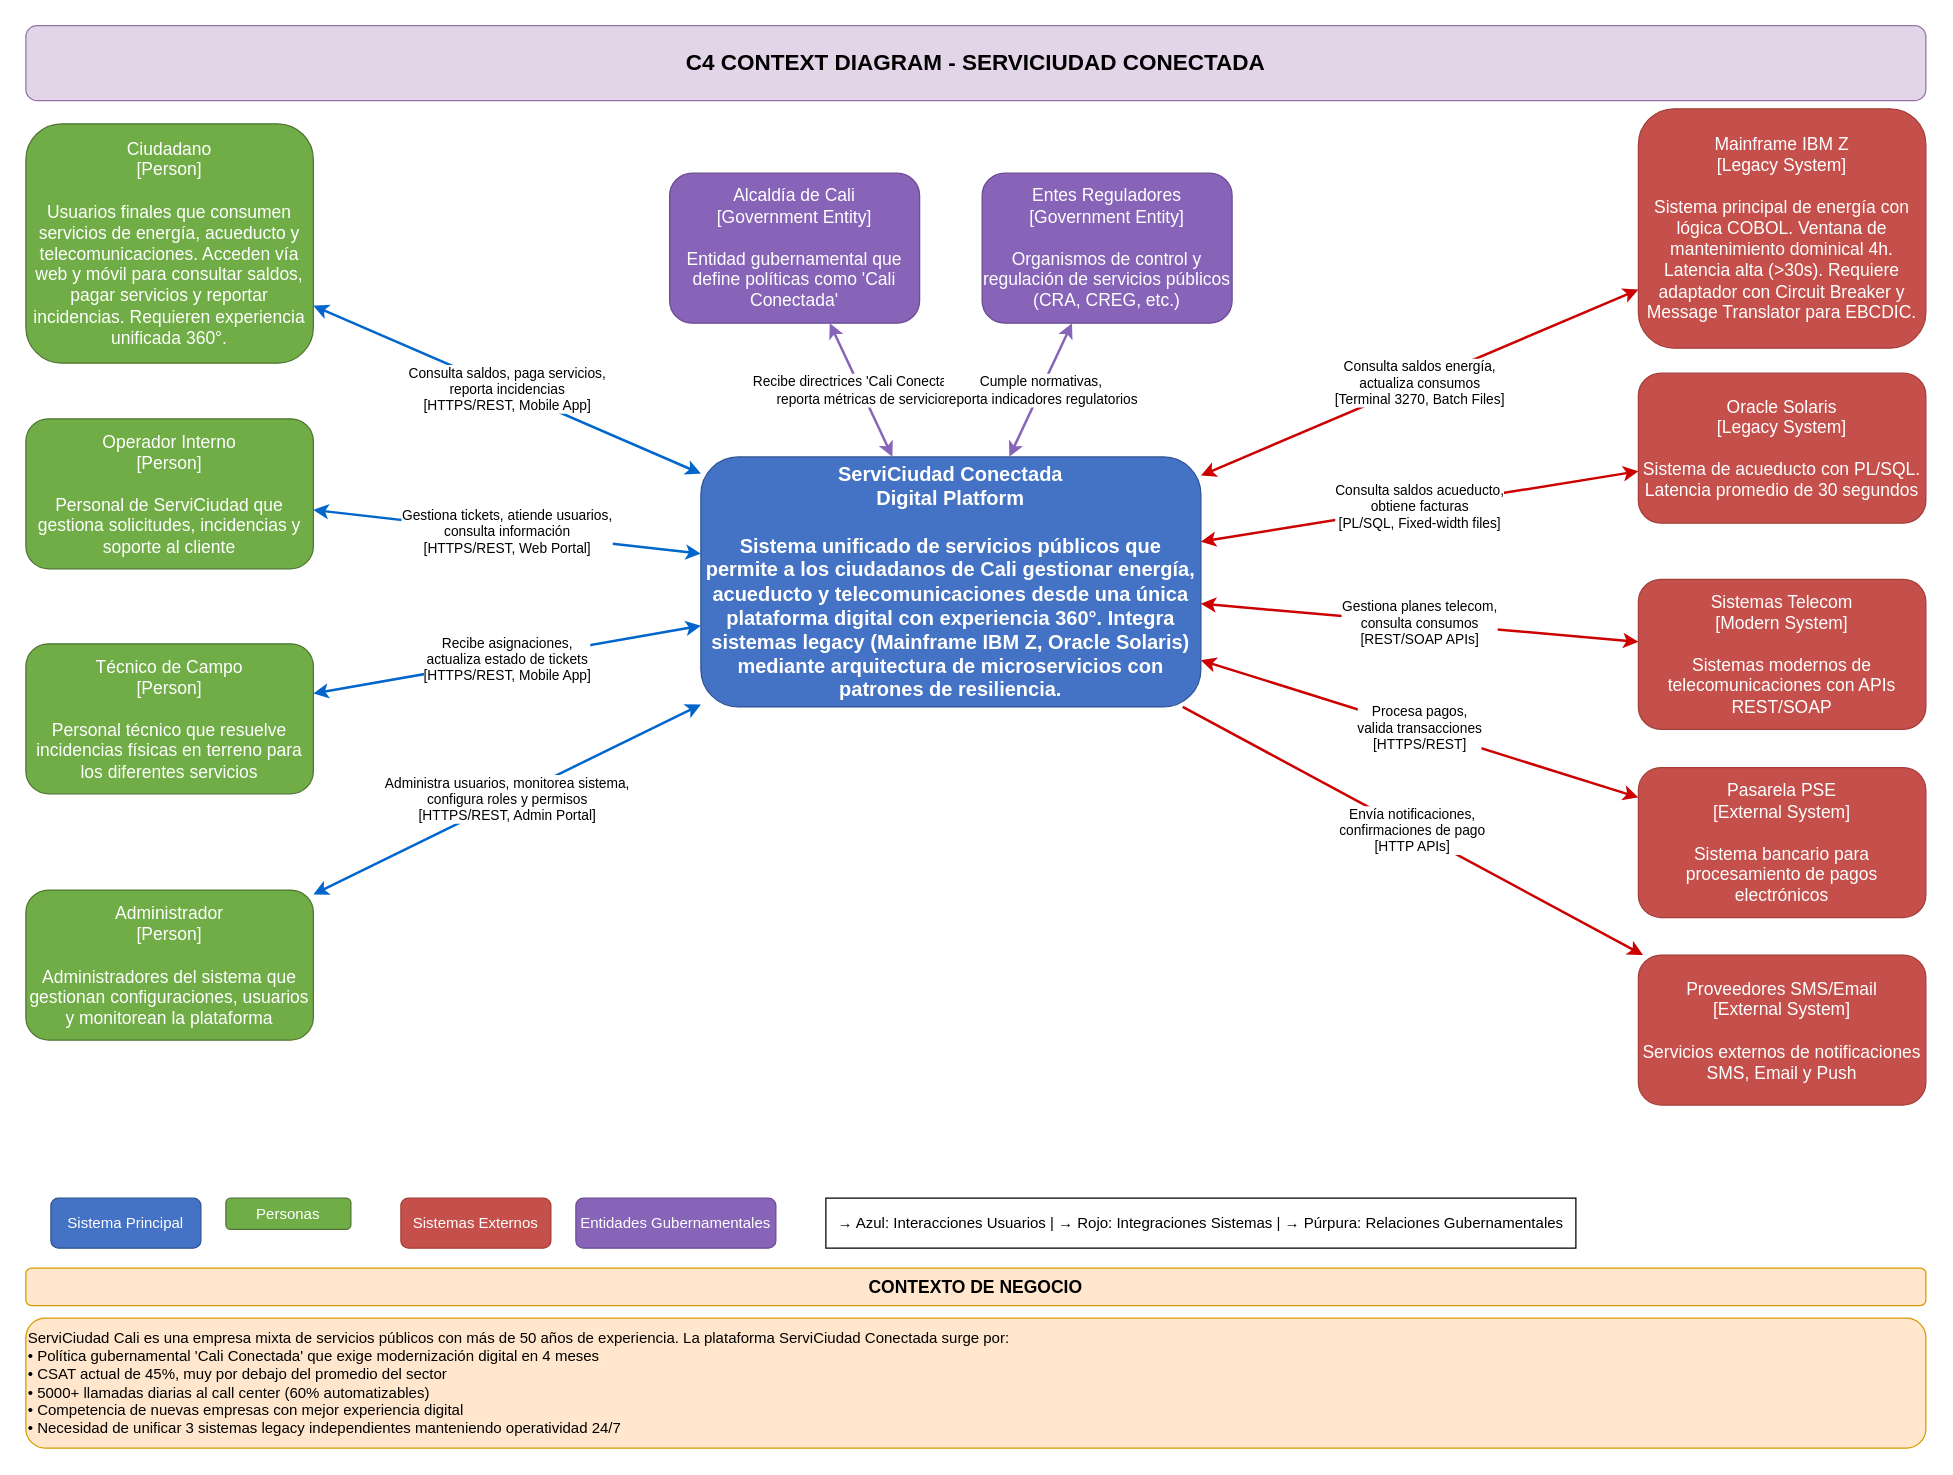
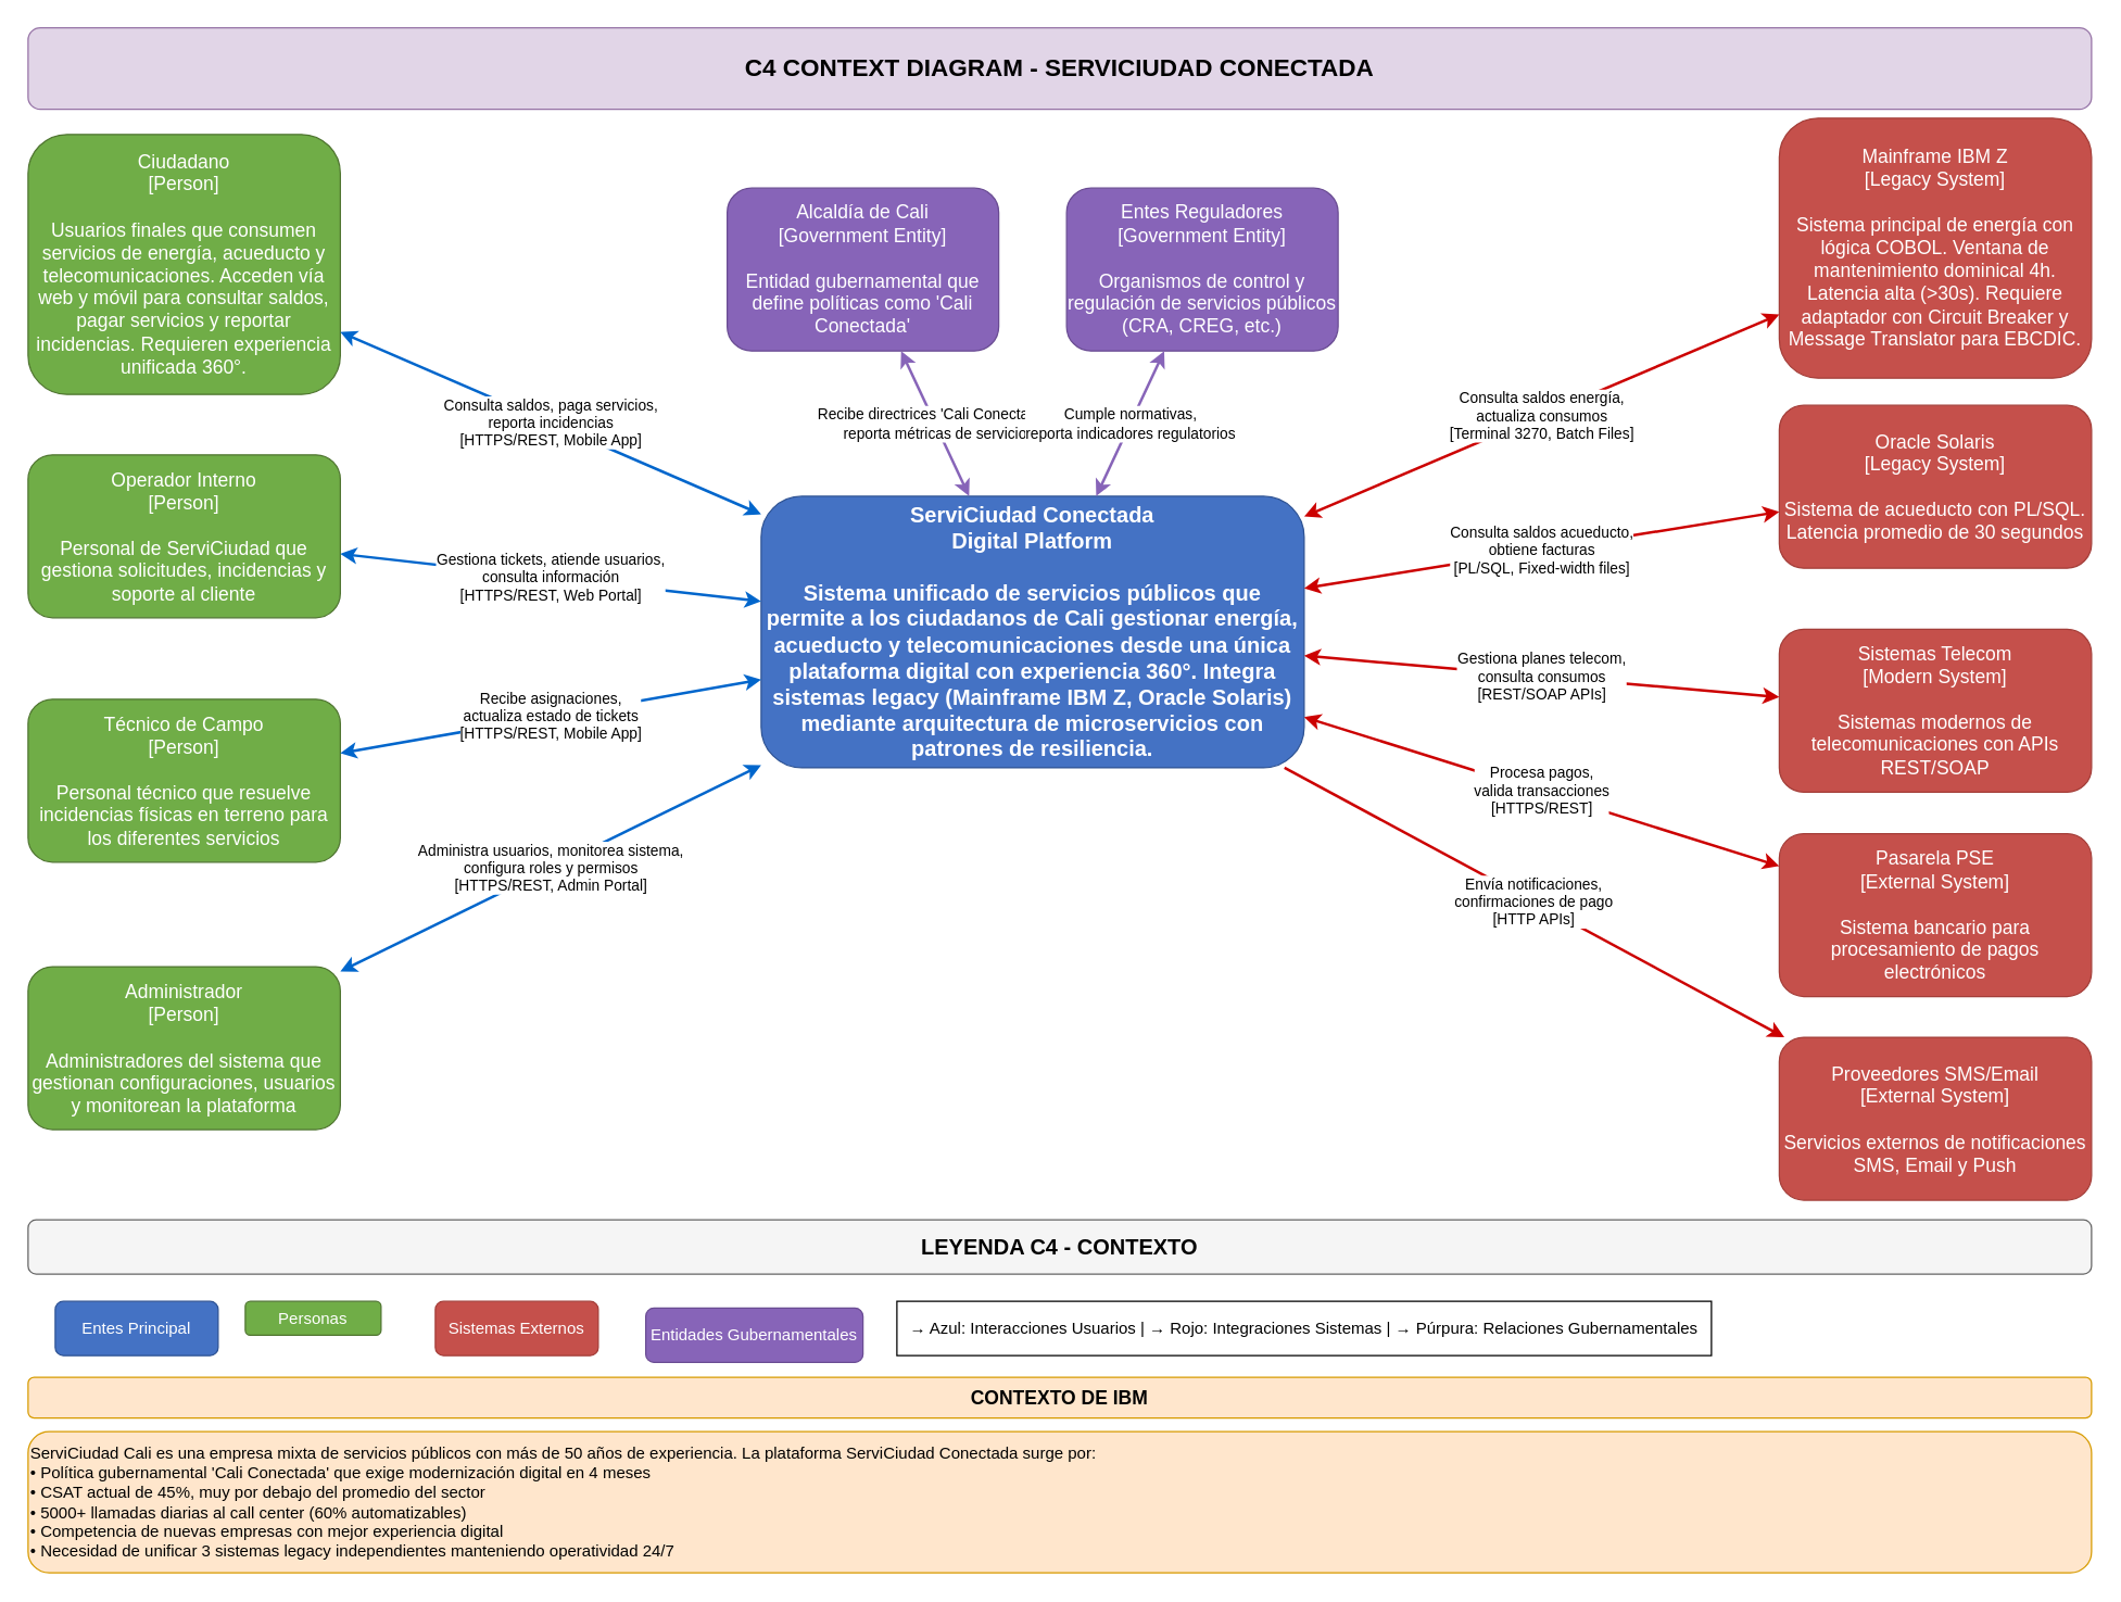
  <mxCell id="0" />
  <mxCell id="1" parent="0" />
  <mxCell id="2" value="C4 CONTEXT DIAGRAM - SERVICIUDAD CONECTADA" style="rounded=1;whiteSpace=wrap;html=1;fillColor=#e1d5e7;strokeColor=#9673a6;fontSize=18;fontStyle=1;" vertex="1" parent="1"><mxGeometry x="20" y="20" width="1520" height="60" as="geometry" /></mxCell>
  <mxCell id="3" value="ServiCiudad Conectada&#10;Digital Platform&#10;&#10;Sistema unificado de servicios públicos que permite a los ciudadanos de Cali gestionar energía, acueducto y telecomunicaciones desde una única plataforma digital con experiencia 360°. Integra sistemas legacy (Mainframe IBM Z, Oracle Solaris) mediante arquitectura de microservicios con patrones de resiliencia." style="rounded=1;whiteSpace=wrap;html=1;fillColor=#4472C4;strokeColor=#2E5394;fontColor=#FFFFFF;fontSize=16;fontStyle=1;align=center;" vertex="1" parent="1"><mxGeometry x="560" y="365" width="400" height="200" as="geometry" /></mxCell>
  <mxCell id="4" value="Ciudadano&#10;[Person]&#10;&#10;Usuarios finales que consumen servicios de energía, acueducto y telecomunicaciones. Acceden vía web y móvil para consultar saldos, pagar servicios y reportar incidencias. Requieren experiencia unificada 360°." style="rounded=1;whiteSpace=wrap;html=1;fillColor=#70AD47;strokeColor=#4F7530;fontColor=#FFFFFF;fontSize=14;" vertex="1" parent="1"><mxGeometry x="20" y="98.5" width="230" height="191.5" as="geometry" /></mxCell>
  <mxCell id="5" value="Operador Interno&#10;[Person]&#10;&#10;Personal de ServiCiudad que gestiona solicitudes, incidencias y soporte al cliente" style="rounded=1;whiteSpace=wrap;html=1;fillColor=#70AD47;strokeColor=#4F7530;fontColor=#FFFFFF;fontSize=14;" vertex="1" parent="1"><mxGeometry x="20" y="334.5" width="230" height="120" as="geometry" /></mxCell>
  <mxCell id="6" value="Técnico de Campo&#10;[Person]&#10;&#10;Personal técnico que resuelve incidencias físicas en terreno para los diferentes servicios" style="rounded=1;whiteSpace=wrap;html=1;fillColor=#70AD47;strokeColor=#4F7530;fontColor=#FFFFFF;fontSize=14;" vertex="1" parent="1"><mxGeometry x="20" y="514.5" width="230" height="120" as="geometry" /></mxCell>
  <mxCell id="7" value="Administrador&#10;[Person]&#10;&#10;Administradores del sistema que gestionan configuraciones, usuarios y monitorean la plataforma" style="rounded=1;whiteSpace=wrap;html=1;fillColor=#70AD47;strokeColor=#4F7530;fontColor=#FFFFFF;fontSize=14;" vertex="1" parent="1"><mxGeometry x="20" y="711.5" width="230" height="120" as="geometry" /></mxCell>
  <mxCell id="8" value="Mainframe IBM Z&#10;[Legacy System]&#10;&#10;Sistema principal de energía con lógica COBOL. Ventana de mantenimiento dominical 4h. Latencia alta (&gt;30s). Requiere adaptador con Circuit Breaker y Message Translator para EBCDIC." style="rounded=1;whiteSpace=wrap;html=1;fillColor=#C5504B;strokeColor=#A43E39;fontColor=#FFFFFF;fontSize=14;" vertex="1" parent="1"><mxGeometry x="1310" y="86.5" width="230" height="191.5" as="geometry" /></mxCell>
  <mxCell id="9" value="Oracle Solaris&#10;[Legacy System]&#10;&#10;Sistema de acueducto con PL/SQL. Latencia promedio de 30 segundos" style="rounded=1;whiteSpace=wrap;html=1;fillColor=#C5504B;strokeColor=#A43E39;fontColor=#FFFFFF;fontSize=14;" vertex="1" parent="1"><mxGeometry x="1310" y="298" width="230" height="120" as="geometry" /></mxCell>
  <mxCell id="10" value="Sistemas Telecom&#10;[Modern System]&#10;&#10;Sistemas modernos de telecomunicaciones con APIs REST/SOAP" style="rounded=1;whiteSpace=wrap;html=1;fillColor=#C5504B;strokeColor=#A43E39;fontColor=#FFFFFF;fontSize=14;" vertex="1" parent="1"><mxGeometry x="1310" y="463" width="230" height="120" as="geometry" /></mxCell>
  <mxCell id="11" value="Pasarela PSE&#10;[External System]&#10;&#10;Sistema bancario para procesamiento de pagos electrónicos" style="rounded=1;whiteSpace=wrap;html=1;fillColor=#C5504B;strokeColor=#A43E39;fontColor=#FFFFFF;fontSize=14;" vertex="1" parent="1"><mxGeometry x="1310" y="613.5" width="230" height="120" as="geometry" /></mxCell>
  <mxCell id="12" value="Proveedores SMS/Email&#10;[External System]&#10;&#10;Servicios externos de notificaciones SMS, Email y Push" style="rounded=1;whiteSpace=wrap;html=1;fillColor=#C5504B;strokeColor=#A43E39;fontColor=#FFFFFF;fontSize=14;" vertex="1" parent="1"><mxGeometry x="1310" y="763.5" width="230" height="120" as="geometry" /></mxCell>
  <mxCell id="13" value="Alcaldía de Cali&#10;[Government Entity]&#10;&#10;Entidad gubernamental que define políticas como 'Cali Conectada'" style="rounded=1;whiteSpace=wrap;html=1;fillColor=#8764B8;strokeColor=#6A4C93;fontColor=#FFFFFF;fontSize=14;" vertex="1" parent="1"><mxGeometry x="535" y="138" width="200" height="120" as="geometry" /></mxCell>
  <mxCell id="14" value="Entes Reguladores&#10;[Government Entity]&#10;&#10;Organismos de control y regulación de servicios públicos (CRA, CREG, etc.)" style="rounded=1;whiteSpace=wrap;html=1;fillColor=#8764B8;strokeColor=#6A4C93;fontColor=#FFFFFF;fontSize=14;" vertex="1" parent="1"><mxGeometry x="785" y="138" width="200" height="120" as="geometry" /></mxCell>
  <mxCell id="15" value="Consulta saldos, paga servicios,&#10;reporta incidencias&#10;[HTTPS/REST, Mobile App]" style="endArrow=classic;startArrow=classic;html=1;strokeColor=#0066CC;strokeWidth=2;labelBackgroundColor=#FFFFFF;" edge="1" parent="1" source="4" target="3"><mxGeometry width="50" height="50" relative="1" as="geometry"><mxPoint x="280" y="225" as="sourcePoint" /><mxPoint x="540" y="425" as="targetPoint" /></mxGeometry></mxCell>
  <mxCell id="16" value="Gestiona tickets, atiende usuarios,&#10;consulta información&#10;[HTTPS/REST, Web Portal]" style="endArrow=classic;startArrow=classic;html=1;strokeColor=#0066CC;strokeWidth=2;labelBackgroundColor=#FFFFFF;" edge="1" parent="1" source="5" target="3"><mxGeometry width="50" height="50" relative="1" as="geometry"><mxPoint x="280" y="425" as="sourcePoint" /><mxPoint x="540" y="465" as="targetPoint" /></mxGeometry></mxCell>
  <mxCell id="17" value="Recibe asignaciones,&#10;actualiza estado de tickets&#10;[HTTPS/REST, Mobile App]" style="endArrow=classic;startArrow=classic;html=1;strokeColor=#0066CC;strokeWidth=2;labelBackgroundColor=#FFFFFF;" edge="1" parent="1" source="6" target="3"><mxGeometry width="50" height="50" relative="1" as="geometry"><mxPoint x="280" y="625" as="sourcePoint" /><mxPoint x="540" y="515" as="targetPoint" /></mxGeometry></mxCell>
  <mxCell id="18" value="Administra usuarios, monitorea sistema,&#10;configura roles y permisos&#10;[HTTPS/REST, Admin Portal]" style="endArrow=classic;startArrow=classic;html=1;strokeColor=#0066CC;strokeWidth=2;labelBackgroundColor=#FFFFFF;" edge="1" parent="1" source="7" target="3"><mxGeometry width="50" height="50" relative="1" as="geometry"><mxPoint x="280" y="825" as="sourcePoint" /><mxPoint x="540" y="545" as="targetPoint" /></mxGeometry></mxCell>
  <mxCell id="19" value="Consulta saldos energía,&#10;actualiza consumos&#10;[Terminal 3270, Batch Files]" style="endArrow=classic;startArrow=classic;html=1;strokeColor=#CC0000;strokeWidth=2;labelBackgroundColor=#FFFFFF;" edge="1" parent="1" source="3" target="8"><mxGeometry width="50" height="50" relative="1" as="geometry"><mxPoint x="980" y="315" as="sourcePoint" /><mxPoint x="1240" y="175" as="targetPoint" /></mxGeometry></mxCell>
  <mxCell id="20" value="Consulta saldos acueducto,&#10;obtiene facturas&#10;[PL/SQL, Fixed-width files]" style="endArrow=classic;startArrow=classic;html=1;strokeColor=#CC0000;strokeWidth=2;labelBackgroundColor=#FFFFFF;" edge="1" parent="1" source="3" target="9"><mxGeometry width="50" height="50" relative="1" as="geometry"><mxPoint x="980" y="365" as="sourcePoint" /><mxPoint x="1240" y="325" as="targetPoint" /></mxGeometry></mxCell>
  <mxCell id="21" value="Gestiona planes telecom,&#10;consulta consumos&#10;[REST/SOAP APIs]" style="endArrow=classic;startArrow=classic;html=1;strokeColor=#CC0000;strokeWidth=2;labelBackgroundColor=#FFFFFF;" edge="1" parent="1" source="3" target="10"><mxGeometry width="50" height="50" relative="1" as="geometry"><mxPoint x="980" y="465" as="sourcePoint" /><mxPoint x="1240" y="475" as="targetPoint" /></mxGeometry></mxCell>
  <mxCell id="22" value="Procesa pagos,&#10;valida transacciones&#10;[HTTPS/REST]" style="endArrow=classic;startArrow=classic;html=1;strokeColor=#CC0000;strokeWidth=2;labelBackgroundColor=#FFFFFF;" edge="1" parent="1" source="3" target="11"><mxGeometry width="50" height="50" relative="1" as="geometry"><mxPoint x="980" y="515" as="sourcePoint" /><mxPoint x="1240" y="625" as="targetPoint" /></mxGeometry></mxCell>
  <mxCell id="23" value="Envía notificaciones,&#10;confirmaciones de pago&#10;[HTTP APIs]" style="endArrow=classic;html=1;strokeColor=#CC0000;strokeWidth=2;labelBackgroundColor=#FFFFFF;" edge="1" parent="1" source="3" target="12"><mxGeometry width="50" height="50" relative="1" as="geometry"><mxPoint x="980" y="545" as="sourcePoint" /><mxPoint x="1240" y="775" as="targetPoint" /></mxGeometry></mxCell>
  <mxCell id="24" value="Recibe directrices 'Cali Conectada',&#10;reporta métricas de servicio" style="endArrow=classic;startArrow=classic;html=1;strokeColor=#8764B8;strokeWidth=2;labelBackgroundColor=#FFFFFF;" edge="1" parent="1" source="3" target="13"><mxGeometry width="50" height="50" relative="1" as="geometry"><mxPoint x="660" y="345" as="sourcePoint" /><mxPoint x="660" y="205" as="targetPoint" /></mxGeometry></mxCell>
  <mxCell id="25" value="Cumple normativas,&#10;reporta indicadores regulatorios" style="endArrow=classic;startArrow=classic;html=1;strokeColor=#8764B8;strokeWidth=2;labelBackgroundColor=#FFFFFF;" edge="1" parent="1" source="3" target="14"><mxGeometry width="50" height="50" relative="1" as="geometry"><mxPoint x="810" y="345" as="sourcePoint" /><mxPoint x="910" y="205" as="targetPoint" /></mxGeometry></mxCell>
- <mxCell id="27" value="Sistema Principal" style="rounded=1;whiteSpace=wrap;html=1;fillColor=#4472C4;strokeColor=#2E5394;fontColor=#FFFFFF;fontSize=12;" vertex="1" parent="1"><mxGeometry x="40" y="958" width="120" height="40" as="geometry" /></mxCell>
+ <mxCell id="26" value="LEYENDA C4 - CONTEXTO" style="rounded=1;whiteSpace=wrap;html=1;fillColor=#f5f5f5;strokeColor=#666666;fontSize=16;fontStyle=1;" vertex="1" parent="1"><mxGeometry x="20" y="898" width="1520" height="40" as="geometry" /></mxCell>
+ <mxCell id="27" value="Entes Principal" style="rounded=1;whiteSpace=wrap;html=1;fillColor=#4472C4;strokeColor=#2E5394;fontColor=#FFFFFF;fontSize=12;" vertex="1" parent="1"><mxGeometry x="40" y="958" width="120" height="40" as="geometry" /></mxCell>
  <mxCell id="28" value="Personas" style="rounded=1;whiteSpace=wrap;html=1;fillColor=#70AD47;strokeColor=#4F7530;fontColor=#FFFFFF;fontSize=12;" vertex="1" parent="1"><mxGeometry x="180" y="958" width="100" height="25" as="geometry" /></mxCell>
  <mxCell id="29" value="Sistemas Externos" style="rounded=1;whiteSpace=wrap;html=1;fillColor=#C5504B;strokeColor=#A43E39;fontColor=#FFFFFF;fontSize=12;" vertex="1" parent="1"><mxGeometry x="320" y="958" width="120" height="40" as="geometry" /></mxCell>
- <mxCell id="30" value="Entidades Gubernamentales" style="rounded=1;whiteSpace=wrap;html=1;fillColor=#8764B8;strokeColor=#6A4C93;fontColor=#FFFFFF;fontSize=12;" vertex="1" parent="1"><mxGeometry x="460" y="958" width="160" height="40" as="geometry" /></mxCell>
+ <mxCell id="30" value="Entidades Gubernamentales" style="rounded=1;whiteSpace=wrap;html=1;fillColor=#8764B8;strokeColor=#6A4C93;fontColor=#FFFFFF;fontSize=12;" vertex="1" parent="1"><mxGeometry x="475" y="963" width="160" height="40" as="geometry" /></mxCell>
  <mxCell id="31" value="→ Azul: Interacciones Usuarios | → Rojo: Integraciones Sistemas | → Púrpura: Relaciones Gubernamentales" style="rounded=0;whiteSpace=wrap;html=1;fontSize=12;" vertex="1" parent="1"><mxGeometry x="660" y="958" width="600" height="40" as="geometry" /></mxCell>
- <mxCell id="32" value="CONTEXTO DE NEGOCIO" style="rounded=1;whiteSpace=wrap;html=1;fillColor=#FFE6CC;strokeColor=#D79B00;fontSize=14;fontStyle=1;" vertex="1" parent="1"><mxGeometry x="20" y="1014" width="1520" height="30" as="geometry" /></mxCell>
+ <mxCell id="32" value="CONTEXTO DE IBM" style="rounded=1;whiteSpace=wrap;html=1;fillColor=#FFE6CC;strokeColor=#D79B00;fontSize=14;fontStyle=1;" vertex="1" parent="1"><mxGeometry x="20" y="1014" width="1520" height="30" as="geometry" /></mxCell>
  <mxCell id="33" value="ServiCiudad Cali es una empresa mixta de servicios públicos con más de 50 años de experiencia. La plataforma ServiCiudad Conectada surge por:&#10;• Política gubernamental 'Cali Conectada' que exige modernización digital en 4 meses&#10;• CSAT actual de 45%, muy por debajo del promedio del sector&#10;• 5000+ llamadas diarias al call center (60% automatizables)&#10;• Competencia de nuevas empresas con mejor experiencia digital&#10;• Necesidad de unificar 3 sistemas legacy independientes manteniendo operatividad 24/7" style="rounded=1;whiteSpace=wrap;html=1;fillColor=#FFE6CC;strokeColor=#D79B00;align=left;" vertex="1" parent="1"><mxGeometry x="20" y="1054" width="1520" height="104" as="geometry" /></mxCell>
